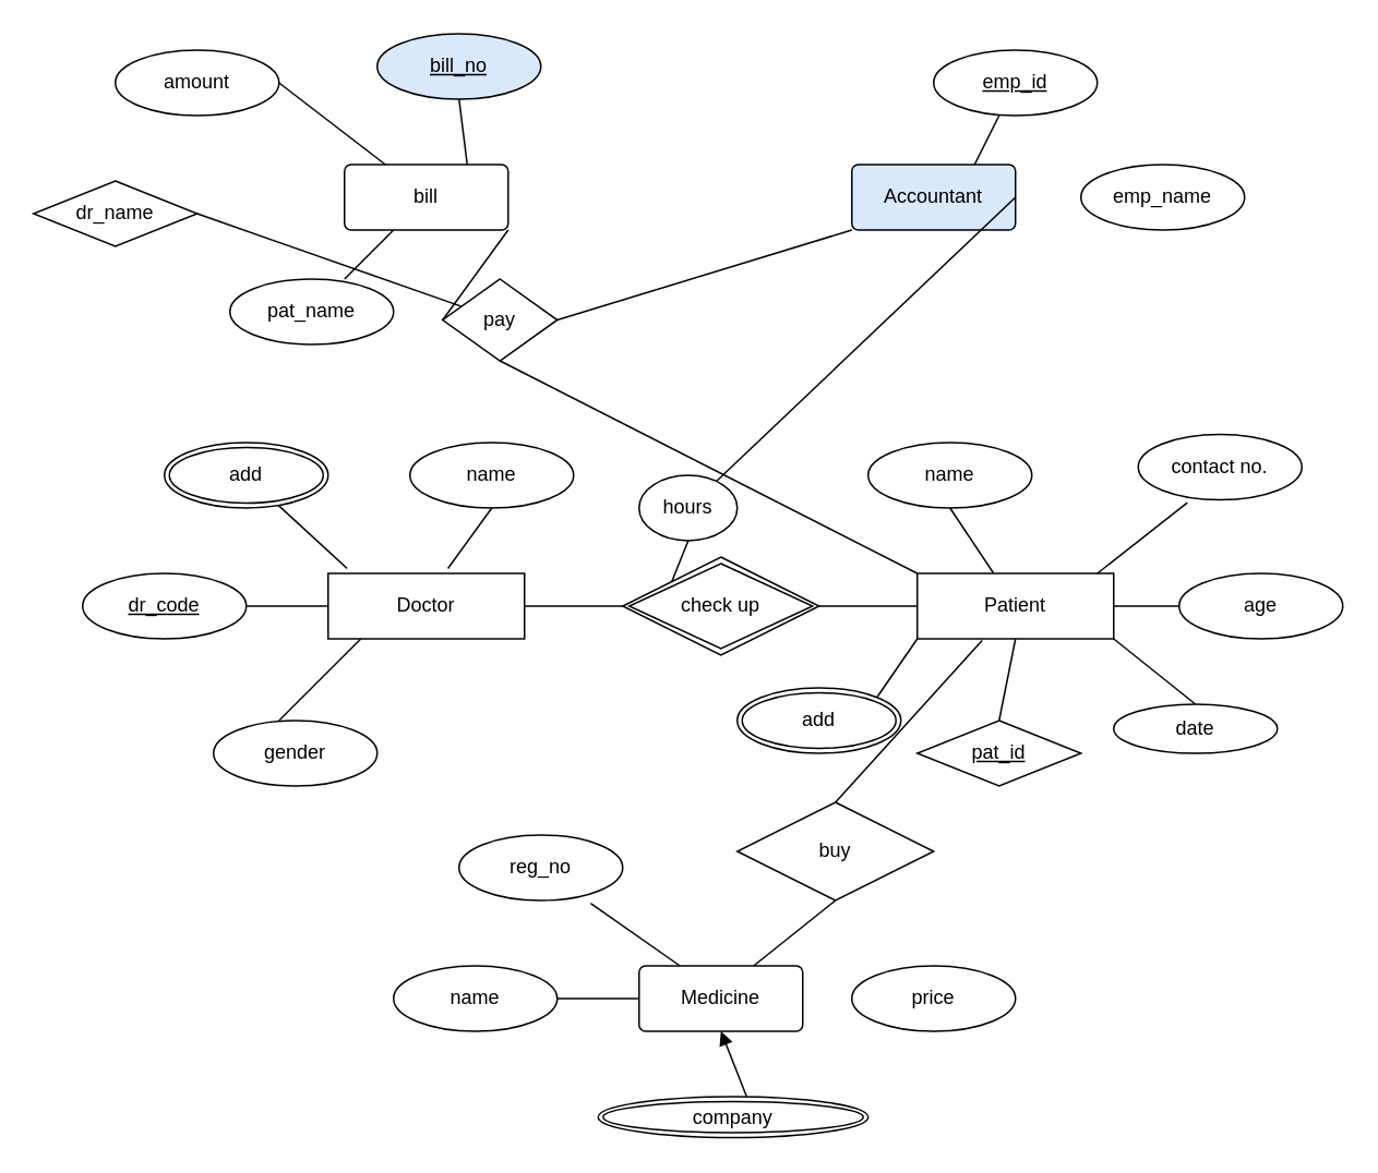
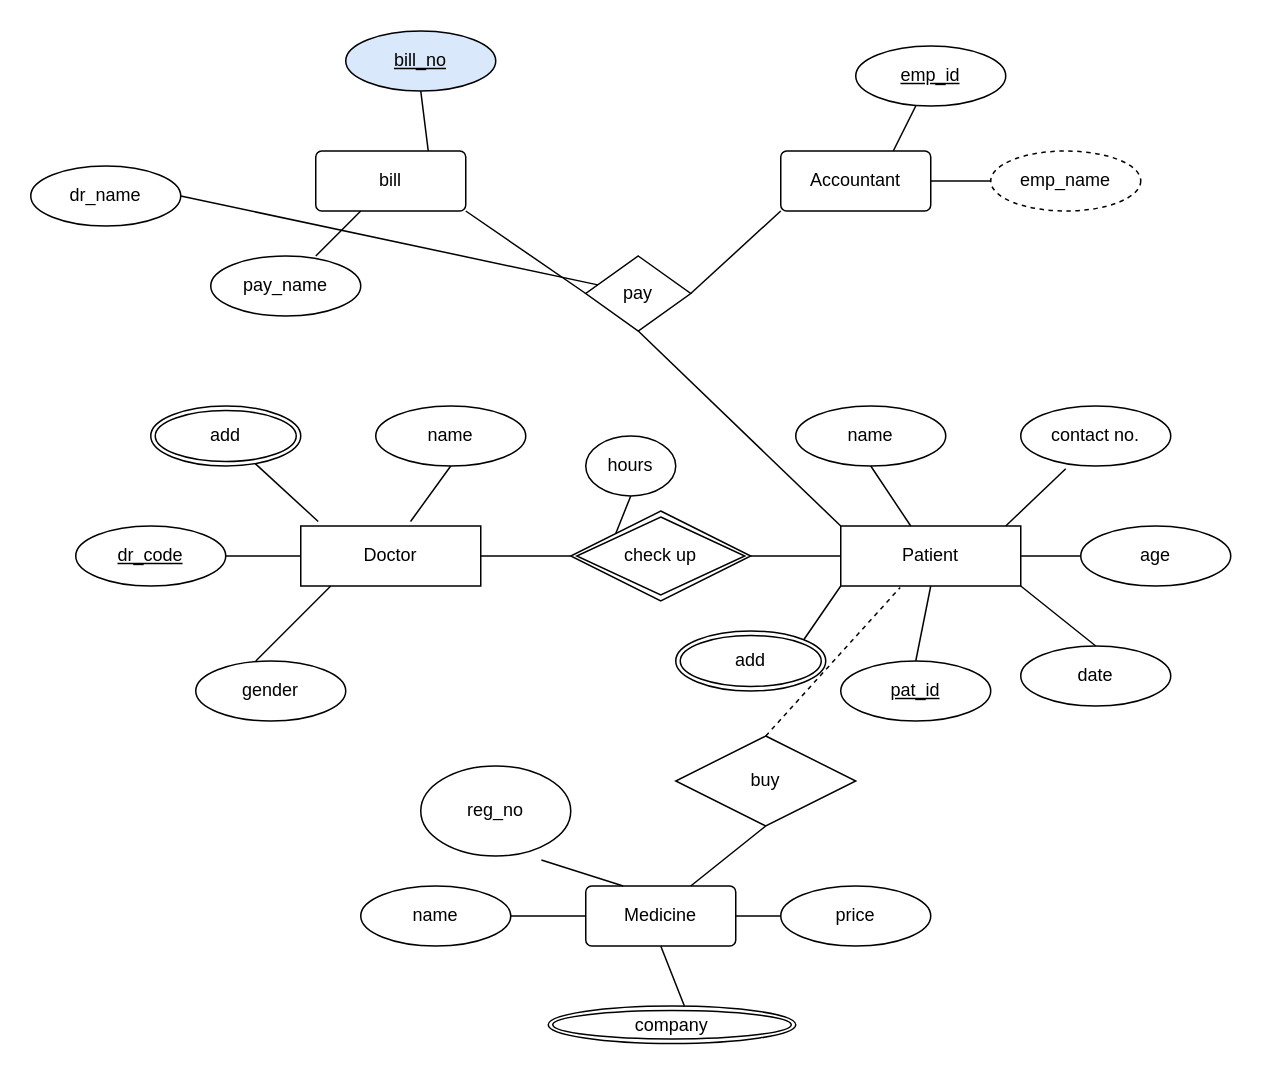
  <mxCell id="0" />
  <mxCell id="1" parent="0" />
  <mxCell id="2" value="Doctor" style="whiteSpace=wrap;html=1;align=center;" vertex="1" parent="1"><mxGeometry x="200" y="350" width="120" height="40" as="geometry" /></mxCell>
  <mxCell id="3" value="Patient" style="whiteSpace=wrap;html=1;align=center;" vertex="1" parent="1"><mxGeometry x="560" y="350" width="120" height="40" as="geometry" /></mxCell>
  <mxCell id="4" value="check up" style="shape=rhombus;double=1;perimeter=rhombusPerimeter;whiteSpace=wrap;html=1;align=center;" vertex="1" parent="1"><mxGeometry x="380" y="340" width="120" height="60" as="geometry" /></mxCell>
  <mxCell id="5" value="" style="line;strokeWidth=1;rotatable=0;dashed=0;labelPosition=right;align=left;verticalAlign=middle;spacingTop=0;spacingLeft=6;points=[];portConstraint=eastwest;" vertex="1" parent="1"><mxGeometry x="320" y="365" width="60" height="10" as="geometry" /></mxCell>
  <mxCell id="6" value="" style="line;strokeWidth=1;rotatable=0;dashed=0;labelPosition=right;align=left;verticalAlign=middle;spacingTop=0;spacingLeft=6;points=[];portConstraint=eastwest;" vertex="1" parent="1"><mxGeometry x="500" y="365" width="60" height="10" as="geometry" /></mxCell>
  <mxCell id="7" value="dr_code" style="ellipse;whiteSpace=wrap;html=1;align=center;fontStyle=4;" vertex="1" parent="1"><mxGeometry x="50" y="350" width="100" height="40" as="geometry" /></mxCell>
  <mxCell id="8" value="" style="endArrow=none;html=1;rounded=0;" edge="1" parent="1"><mxGeometry relative="1" as="geometry"><mxPoint x="150" y="370" as="sourcePoint" /><mxPoint x="200" y="370" as="targetPoint" /></mxGeometry></mxCell>
  <mxCell id="9" value="gender" style="ellipse;whiteSpace=wrap;html=1;align=center;" vertex="1" parent="1"><mxGeometry x="130" y="440" width="100" height="40" as="geometry" /></mxCell>
  <mxCell id="10" value="name" style="ellipse;whiteSpace=wrap;html=1;align=center;" vertex="1" parent="1"><mxGeometry x="250" y="270" width="100" height="40" as="geometry" /></mxCell>
  <mxCell id="11" value="add" style="ellipse;shape=doubleEllipse;margin=3;whiteSpace=wrap;html=1;align=center;" vertex="1" parent="1"><mxGeometry x="100" y="270" width="100" height="40" as="geometry" /></mxCell>
  <mxCell id="12" value="" style="endArrow=none;html=1;rounded=0;exitX=0.61;exitY=-0.075;exitDx=0;exitDy=0;exitPerimeter=0;" edge="1" parent="1" source="2"><mxGeometry width="50" height="50" relative="1" as="geometry"><mxPoint x="250" y="360" as="sourcePoint" /><mxPoint x="300" y="310" as="targetPoint" /></mxGeometry></mxCell>
  <mxCell id="13" value="" style="endArrow=none;html=1;rounded=0;exitX=0.097;exitY=-0.075;exitDx=0;exitDy=0;exitPerimeter=0;" edge="1" parent="1" source="2" target="11"><mxGeometry width="50" height="50" relative="1" as="geometry"><mxPoint x="210" y="340" as="sourcePoint" /><mxPoint x="220" y="290" as="targetPoint" /></mxGeometry></mxCell>
  <mxCell id="14" value="" style="endArrow=none;html=1;rounded=0;" edge="1" parent="1"><mxGeometry width="50" height="50" relative="1" as="geometry"><mxPoint x="170" y="440" as="sourcePoint" /><mxPoint x="220" y="390" as="targetPoint" /></mxGeometry></mxCell>
  <mxCell id="15" value="name" style="ellipse;whiteSpace=wrap;html=1;align=center;" vertex="1" parent="1"><mxGeometry x="530" y="270" width="100" height="40" as="geometry" /></mxCell>
- <mxCell id="16" value="contact no." style="ellipse;whiteSpace=wrap;html=1;align=center;" vertex="1" parent="1"><mxGeometry x="695" y="265" width="100" height="40" as="geometry" /></mxCell>
+ <mxCell id="16" value="contact no." style="ellipse;whiteSpace=wrap;html=1;align=center;" vertex="1" parent="1"><mxGeometry x="680" y="270" width="100" height="40" as="geometry" /></mxCell>
  <mxCell id="17" value="age" style="ellipse;whiteSpace=wrap;html=1;align=center;" vertex="1" parent="1"><mxGeometry x="720" y="350" width="100" height="40" as="geometry" /></mxCell>
- <mxCell id="18" value="date" style="ellipse;whiteSpace=wrap;html=1;align=center;" vertex="1" parent="1"><mxGeometry x="680" y="430" width="100" height="30" as="geometry" /></mxCell>
- <mxCell id="19" value="pat_id" style="rhombus;whiteSpace=wrap;html=1;align=center;fontStyle=4;" vertex="1" parent="1"><mxGeometry x="560" y="440" width="100" height="40" as="geometry" /></mxCell>
+ <mxCell id="18" value="date" style="ellipse;whiteSpace=wrap;html=1;align=center;" vertex="1" parent="1"><mxGeometry x="680" y="430" width="100" height="40" as="geometry" /></mxCell>
+ <mxCell id="19" value="pat_id" style="ellipse;whiteSpace=wrap;html=1;align=center;fontStyle=4;" vertex="1" parent="1"><mxGeometry x="560" y="440" width="100" height="40" as="geometry" /></mxCell>
  <mxCell id="20" value="add" style="ellipse;shape=doubleEllipse;margin=3;whiteSpace=wrap;html=1;align=center;" vertex="1" parent="1"><mxGeometry x="450" y="420" width="100" height="40" as="geometry" /></mxCell>
  <mxCell id="21" value="" style="endArrow=none;html=1;rounded=0;entryX=0.5;entryY=1;entryDx=0;entryDy=0;" edge="1" parent="1" source="3" target="15"><mxGeometry width="50" height="50" relative="1" as="geometry"><mxPoint x="570" y="350" as="sourcePoint" /><mxPoint x="620" y="300" as="targetPoint" /></mxGeometry></mxCell>
  <mxCell id="22" value="" style="endArrow=none;html=1;rounded=0;entryX=0.3;entryY=1.045;entryDx=0;entryDy=0;entryPerimeter=0;" edge="1" parent="1" target="16"><mxGeometry width="50" height="50" relative="1" as="geometry"><mxPoint x="670" y="350" as="sourcePoint" /><mxPoint x="720" y="300" as="targetPoint" /></mxGeometry></mxCell>
  <mxCell id="23" value="" style="endArrow=none;html=1;rounded=0;entryX=0;entryY=0.5;entryDx=0;entryDy=0;exitX=1;exitY=0.5;exitDx=0;exitDy=0;" edge="1" parent="1" source="3" target="17"><mxGeometry width="50" height="50" relative="1" as="geometry"><mxPoint x="680" y="400" as="sourcePoint" /><mxPoint x="730" y="350" as="targetPoint" /></mxGeometry></mxCell>
  <mxCell id="24" value="" style="endArrow=none;html=1;rounded=0;entryX=1;entryY=1;entryDx=0;entryDy=0;exitX=0.5;exitY=0;exitDx=0;exitDy=0;" edge="1" parent="1" source="18" target="3"><mxGeometry width="50" height="50" relative="1" as="geometry"><mxPoint x="670" y="430" as="sourcePoint" /><mxPoint x="720" y="380" as="targetPoint" /></mxGeometry></mxCell>
  <mxCell id="25" value="" style="endArrow=none;html=1;rounded=0;exitX=0.5;exitY=0;exitDx=0;exitDy=0;entryX=0.5;entryY=1;entryDx=0;entryDy=0;" edge="1" parent="1" source="19" target="3"><mxGeometry width="50" height="50" relative="1" as="geometry"><mxPoint x="590" y="440" as="sourcePoint" /><mxPoint x="640" y="390" as="targetPoint" /></mxGeometry></mxCell>
  <mxCell id="26" value="" style="endArrow=none;html=1;rounded=0;exitX=1;exitY=0;exitDx=0;exitDy=0;" edge="1" parent="1" source="20"><mxGeometry width="50" height="50" relative="1" as="geometry"><mxPoint x="520" y="430" as="sourcePoint" /><mxPoint x="560" y="390" as="targetPoint" /></mxGeometry></mxCell>
  <mxCell id="27" value="hours" style="ellipse;whiteSpace=wrap;html=1;align=center;" vertex="1" parent="1"><mxGeometry x="390" y="290" width="60" height="40" as="geometry" /></mxCell>
  <mxCell id="28" value="" style="endArrow=none;html=1;rounded=0;exitX=0;exitY=0;exitDx=0;exitDy=0;entryX=0.5;entryY=1;entryDx=0;entryDy=0;" edge="1" parent="1" source="4" target="27"><mxGeometry width="50" height="50" relative="1" as="geometry"><mxPoint x="440" y="470" as="sourcePoint" /><mxPoint x="490" y="420" as="targetPoint" /></mxGeometry></mxCell>
  <mxCell id="29" value="Medicine" style="rounded=1;arcSize=10;whiteSpace=wrap;html=1;align=center;" vertex="1" parent="1"><mxGeometry x="390" y="590" width="100" height="40" as="geometry" /></mxCell>
  <mxCell id="30" value="name" style="ellipse;whiteSpace=wrap;html=1;align=center;" vertex="1" parent="1"><mxGeometry x="240" y="590" width="100" height="40" as="geometry" /></mxCell>
- <mxCell id="31" value="reg_no" style="ellipse;whiteSpace=wrap;html=1;align=center;" vertex="1" parent="1"><mxGeometry x="280" y="510" width="100" height="40" as="geometry" /></mxCell>
+ <mxCell id="31" value="reg_no" style="ellipse;whiteSpace=wrap;html=1;align=center;" vertex="1" parent="1"><mxGeometry x="280" y="510" width="100" height="60" as="geometry" /></mxCell>
  <mxCell id="32" value="company" style="ellipse;shape=doubleEllipse;margin=3;whiteSpace=wrap;html=1;align=center;" vertex="1" parent="1"><mxGeometry x="365" y="670" width="165" height="25" as="geometry" /></mxCell>
  <mxCell id="33" value="price" style="ellipse;whiteSpace=wrap;html=1;align=center;" vertex="1" parent="1"><mxGeometry x="520" y="590" width="100" height="40" as="geometry" /></mxCell>
  <mxCell id="34" value="" style="endArrow=none;html=1;rounded=0;entryX=0.25;entryY=0;entryDx=0;entryDy=0;exitX=0.804;exitY=1.045;exitDx=0;exitDy=0;exitPerimeter=0;" edge="1" parent="1" source="31" target="29"><mxGeometry width="50" height="50" relative="1" as="geometry"><mxPoint x="360" y="590" as="sourcePoint" /><mxPoint x="410" y="540" as="targetPoint" /></mxGeometry></mxCell>
  <mxCell id="35" value="" style="endArrow=none;html=1;rounded=0;entryX=0;entryY=0.5;entryDx=0;entryDy=0;exitX=1;exitY=0.5;exitDx=0;exitDy=0;" edge="1" parent="1" source="30" target="29"><mxGeometry width="50" height="50" relative="1" as="geometry"><mxPoint x="340" y="640" as="sourcePoint" /><mxPoint x="390" y="590" as="targetPoint" /></mxGeometry></mxCell>
- <mxCell id="36" value="" style="endArrow=block;html=1;rounded=0;entryX=0.5;entryY=1;entryDx=0;entryDy=0;exitX=0.55;exitY=0;exitDx=0;exitDy=0;exitPerimeter=0;" edge="1" parent="1" source="32" target="29"><mxGeometry width="50" height="50" relative="1" as="geometry"><mxPoint x="400" y="680" as="sourcePoint" /><mxPoint x="450" y="630" as="targetPoint" /></mxGeometry></mxCell>
+ <mxCell id="36" value="" style="endArrow=none;html=1;rounded=0;entryX=0.5;entryY=1;entryDx=0;entryDy=0;exitX=0.55;exitY=0;exitDx=0;exitDy=0;exitPerimeter=0;" edge="1" parent="1" source="32" target="29"><mxGeometry width="50" height="50" relative="1" as="geometry"><mxPoint x="400" y="680" as="sourcePoint" /><mxPoint x="450" y="630" as="targetPoint" /></mxGeometry></mxCell>
+ <mxCell id="37" value="" style="endArrow=none;html=1;rounded=0;entryX=0;entryY=0.5;entryDx=0;entryDy=0;exitX=1;exitY=0.5;exitDx=0;exitDy=0;" edge="1" parent="1" source="29" target="33"><mxGeometry width="50" height="50" relative="1" as="geometry"><mxPoint x="480" y="630" as="sourcePoint" /><mxPoint x="530" y="580" as="targetPoint" /></mxGeometry></mxCell>
  <mxCell id="38" value="buy" style="shape=rhombus;perimeter=rhombusPerimeter;whiteSpace=wrap;html=1;align=center;" vertex="1" parent="1"><mxGeometry x="450" y="490" width="120" height="60" as="geometry" /></mxCell>
- <mxCell id="39" value="" style="endArrow=none;html=1;rounded=0;exitX=0.5;exitY=0;exitDx=0;exitDy=0;entryX=0.33;entryY=1.025;entryDx=0;entryDy=0;entryPerimeter=0;" edge="1" parent="1" source="38" target="3"><mxGeometry width="50" height="50" relative="1" as="geometry"><mxPoint x="510" y="510" as="sourcePoint" /><mxPoint x="560" y="460" as="targetPoint" /></mxGeometry></mxCell>
+ <mxCell id="39" value="" style="endArrow=none;html=1;rounded=0;exitX=0.5;exitY=0;exitDx=0;exitDy=0;entryX=0.33;entryY=1.025;entryDx=0;entryDy=0;entryPerimeter=0;dashed=1;" edge="1" parent="1" source="38" target="3"><mxGeometry width="50" height="50" relative="1" as="geometry"><mxPoint x="510" y="510" as="sourcePoint" /><mxPoint x="560" y="460" as="targetPoint" /></mxGeometry></mxCell>
  <mxCell id="40" value="" style="endArrow=none;html=1;rounded=0;entryX=0.5;entryY=1;entryDx=0;entryDy=0;" edge="1" parent="1" target="38"><mxGeometry width="50" height="50" relative="1" as="geometry"><mxPoint x="460" y="590" as="sourcePoint" /><mxPoint x="510" y="540" as="targetPoint" /></mxGeometry></mxCell>
- <mxCell id="41" value="Accountant" style="rounded=1;arcSize=10;whiteSpace=wrap;html=1;align=center;fillColor=#dae8fc;" vertex="1" parent="1"><mxGeometry x="520" y="100" width="100" height="40" as="geometry" /></mxCell>
+ <mxCell id="41" value="Accountant" style="rounded=1;arcSize=10;whiteSpace=wrap;html=1;align=center;" vertex="1" parent="1"><mxGeometry x="520" y="100" width="100" height="40" as="geometry" /></mxCell>
  <mxCell id="42" value="bill" style="rounded=1;arcSize=10;whiteSpace=wrap;html=1;align=center;" vertex="1" parent="1"><mxGeometry x="210" y="100" width="100" height="40" as="geometry" /></mxCell>
- <mxCell id="43" value="pat_name" style="ellipse;whiteSpace=wrap;html=1;align=center;" vertex="1" parent="1"><mxGeometry x="140" y="170" width="100" height="40" as="geometry" /></mxCell>
- <mxCell id="44" value="dr_name" style="rhombus;whiteSpace=wrap;html=1;align=center;" vertex="1" parent="1"><mxGeometry x="20" y="110" width="100" height="40" as="geometry" /></mxCell>
- <mxCell id="45" value="amount" style="ellipse;whiteSpace=wrap;html=1;align=center;" vertex="1" parent="1"><mxGeometry x="70" y="30" width="100" height="40" as="geometry" /></mxCell>
- <mxCell id="46" value="emp_name" style="ellipse;whiteSpace=wrap;html=1;align=center;" vertex="1" parent="1"><mxGeometry x="660" y="100" width="100" height="40" as="geometry" /></mxCell>
- <mxCell id="47" value="pay" style="shape=rhombus;perimeter=rhombusPerimeter;whiteSpace=wrap;html=1;align=center;" vertex="1" parent="1"><mxGeometry x="270" y="170" width="70" height="50" as="geometry" /></mxCell>
+ <mxCell id="43" value="pay_name" style="ellipse;whiteSpace=wrap;html=1;align=center;" vertex="1" parent="1"><mxGeometry x="140" y="170" width="100" height="40" as="geometry" /></mxCell>
+ <mxCell id="44" value="dr_name" style="ellipse;whiteSpace=wrap;html=1;align=center;" vertex="1" parent="1"><mxGeometry x="20" y="110" width="100" height="40" as="geometry" /></mxCell>
+ <mxCell id="46" value="emp_name" style="ellipse;whiteSpace=wrap;html=1;align=center;dashed=1;" vertex="1" parent="1"><mxGeometry x="660" y="100" width="100" height="40" as="geometry" /></mxCell>
+ <mxCell id="47" value="pay" style="shape=rhombus;perimeter=rhombusPerimeter;whiteSpace=wrap;html=1;align=center;" vertex="1" parent="1"><mxGeometry x="390" y="170" width="70" height="50" as="geometry" /></mxCell>
  <mxCell id="48" value="" style="endArrow=none;html=1;rounded=0;exitX=1;exitY=0.5;exitDx=0;exitDy=0;" edge="1" parent="1" source="44" target="47"><mxGeometry width="50" height="50" relative="1" as="geometry"><mxPoint x="130" y="150" as="sourcePoint" /><mxPoint x="190" y="130" as="targetPoint" /></mxGeometry></mxCell>
- <mxCell id="49" value="" style="endArrow=none;html=1;rounded=0;entryX=0.25;entryY=0;entryDx=0;entryDy=0;exitX=1;exitY=0.5;exitDx=0;exitDy=0;" edge="1" parent="1" source="45" target="42"><mxGeometry width="50" height="50" relative="1" as="geometry"><mxPoint x="160" y="90" as="sourcePoint" /><mxPoint x="210" y="40" as="targetPoint" /></mxGeometry></mxCell>
  <mxCell id="50" value="" style="endArrow=none;html=1;rounded=0;entryX=0.5;entryY=1;entryDx=0;entryDy=0;exitX=0.75;exitY=0;exitDx=0;exitDy=0;" edge="1" parent="1" source="42"><mxGeometry width="50" height="50" relative="1" as="geometry"><mxPoint x="250" y="100" as="sourcePoint" /><mxPoint x="280" y="60" as="targetPoint" /></mxGeometry></mxCell>
  <mxCell id="51" value="" style="endArrow=none;html=1;rounded=0;" edge="1" parent="1"><mxGeometry width="50" height="50" relative="1" as="geometry"><mxPoint x="210" y="170" as="sourcePoint" /><mxPoint x="240" y="140" as="targetPoint" /></mxGeometry></mxCell>
  <mxCell id="52" value="" style="endArrow=none;html=1;rounded=0;exitX=0.75;exitY=0;exitDx=0;exitDy=0;" edge="1" parent="1" source="41"><mxGeometry width="50" height="50" relative="1" as="geometry"><mxPoint x="570" y="110" as="sourcePoint" /><mxPoint x="610" y="70" as="targetPoint" /></mxGeometry></mxCell>
- <mxCell id="53" value="" style="endArrow=none;html=1;rounded=0;exitX=1;exitY=0.5;exitDx=0;exitDy=0;" edge="1" parent="1" source="41" target="27"><mxGeometry width="50" height="50" relative="1" as="geometry"><mxPoint x="610" y="150" as="sourcePoint" /><mxPoint x="660" y="100" as="targetPoint" /></mxGeometry></mxCell>
+ <mxCell id="53" value="" style="endArrow=none;html=1;rounded=0;entryX=0;entryY=0.5;entryDx=0;entryDy=0;exitX=1;exitY=0.5;exitDx=0;exitDy=0;" edge="1" parent="1" source="41" target="46"><mxGeometry width="50" height="50" relative="1" as="geometry"><mxPoint x="610" y="150" as="sourcePoint" /><mxPoint x="660" y="100" as="targetPoint" /></mxGeometry></mxCell>
  <mxCell id="54" value="" style="endArrow=none;html=1;rounded=0;exitX=1;exitY=0.5;exitDx=0;exitDy=0;" edge="1" parent="1" source="47"><mxGeometry width="50" height="50" relative="1" as="geometry"><mxPoint x="460" y="190" as="sourcePoint" /><mxPoint x="520" y="140" as="targetPoint" /></mxGeometry></mxCell>
  <mxCell id="55" value="" style="endArrow=none;html=1;rounded=0;entryX=0;entryY=0.5;entryDx=0;entryDy=0;exitX=1;exitY=1;exitDx=0;exitDy=0;" edge="1" parent="1" source="42" target="47"><mxGeometry width="50" height="50" relative="1" as="geometry"><mxPoint x="320" y="190" as="sourcePoint" /><mxPoint x="370" y="140" as="targetPoint" /></mxGeometry></mxCell>
  <mxCell id="56" value="" style="endArrow=none;html=1;rounded=0;entryX=0;entryY=0;entryDx=0;entryDy=0;exitX=0.5;exitY=1;exitDx=0;exitDy=0;" edge="1" parent="1" source="47" target="3"><mxGeometry width="50" height="50" relative="1" as="geometry"><mxPoint x="440" y="280" as="sourcePoint" /><mxPoint x="490" y="230" as="targetPoint" /></mxGeometry></mxCell>
  <mxCell id="57" value="bill_no" style="ellipse;whiteSpace=wrap;html=1;align=center;fontStyle=4;fillColor=#dae8fc;" vertex="1" parent="1"><mxGeometry x="230" y="20" width="100" height="40" as="geometry" /></mxCell>
  <mxCell id="58" value="emp_id" style="ellipse;whiteSpace=wrap;html=1;align=center;fontStyle=4;" vertex="1" parent="1"><mxGeometry x="570" y="30" width="100" height="40" as="geometry" /></mxCell>
